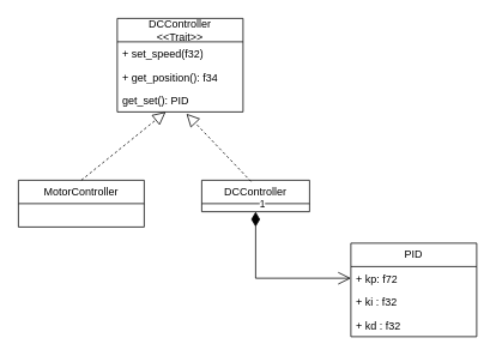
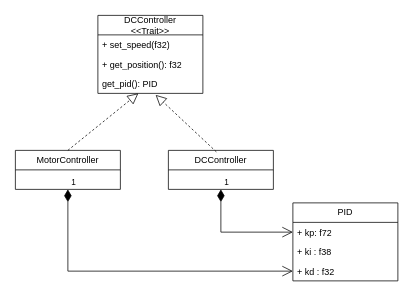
  <mxCell id="0" />
  <mxCell id="1" parent="0" />
  <mxCell id="2" value="PID" style="swimlane;fontStyle=0;childLayout=stackLayout;horizontal=1;startSize=26;fillColor=none;horizontalStack=0;resizeParent=1;resizeParentMax=0;resizeLast=0;collapsible=1;marginBottom=0;whiteSpace=wrap;html=1;" vertex="1" parent="1"><mxGeometry x="390" y="270" width="140" height="104" as="geometry" /></mxCell>
  <mxCell id="3" value="+ kp: f72" style="text;strokeColor=none;fillColor=none;align=left;verticalAlign=top;spacingLeft=4;spacingRight=4;overflow=hidden;rotatable=0;points=[[0,0.5],[1,0.5]];portConstraint=eastwest;whiteSpace=wrap;html=1;" vertex="1" parent="2"><mxGeometry y="26" width="140" height="26" as="geometry" /></mxCell>
- <mxCell id="4" value="+ ki : f32" style="text;strokeColor=none;fillColor=none;align=left;verticalAlign=top;spacingLeft=4;spacingRight=4;overflow=hidden;rotatable=0;points=[[0,0.5],[1,0.5]];portConstraint=eastwest;whiteSpace=wrap;html=1;" vertex="1" parent="2"><mxGeometry y="52" width="140" height="26" as="geometry" /></mxCell>
+ <mxCell id="4" value="+ ki : f38" style="text;strokeColor=none;fillColor=none;align=left;verticalAlign=top;spacingLeft=4;spacingRight=4;overflow=hidden;rotatable=0;points=[[0,0.5],[1,0.5]];portConstraint=eastwest;whiteSpace=wrap;html=1;" vertex="1" parent="2"><mxGeometry y="52" width="140" height="26" as="geometry" /></mxCell>
  <mxCell id="5" value="+ kd : f32" style="text;strokeColor=none;fillColor=none;align=left;verticalAlign=top;spacingLeft=4;spacingRight=4;overflow=hidden;rotatable=0;points=[[0,0.5],[1,0.5]];portConstraint=eastwest;whiteSpace=wrap;html=1;" vertex="1" parent="2"><mxGeometry y="78" width="140" height="26" as="geometry" /></mxCell>
  <mxCell id="6" value="DCController&lt;div&gt;&amp;lt;&amp;lt;Trait&amp;gt;&amp;gt;&lt;/div&gt;" style="swimlane;fontStyle=0;childLayout=stackLayout;horizontal=1;startSize=26;fillColor=none;horizontalStack=0;resizeParent=1;resizeParentMax=0;resizeLast=0;collapsible=1;marginBottom=0;whiteSpace=wrap;html=1;" vertex="1" parent="1"><mxGeometry x="130" y="20" width="140" height="104" as="geometry" /></mxCell>
  <mxCell id="7" value="+ set_speed(f32)" style="text;strokeColor=none;fillColor=none;align=left;verticalAlign=top;spacingLeft=4;spacingRight=4;overflow=hidden;rotatable=0;points=[[0,0.5],[1,0.5]];portConstraint=eastwest;whiteSpace=wrap;html=1;" vertex="1" parent="6"><mxGeometry y="26" width="140" height="26" as="geometry" /></mxCell>
- <mxCell id="8" value="+ get_position(): f34" style="text;strokeColor=none;fillColor=none;align=left;verticalAlign=top;spacingLeft=4;spacingRight=4;overflow=hidden;rotatable=0;points=[[0,0.5],[1,0.5]];portConstraint=eastwest;whiteSpace=wrap;html=1;" vertex="1" parent="6"><mxGeometry y="52" width="140" height="26" as="geometry" /></mxCell>
- <mxCell id="9" value="get_set(): PID" style="text;strokeColor=none;fillColor=none;align=left;verticalAlign=top;spacingLeft=4;spacingRight=4;overflow=hidden;rotatable=0;points=[[0,0.5],[1,0.5]];portConstraint=eastwest;whiteSpace=wrap;html=1;" vertex="1" parent="6"><mxGeometry y="78" width="140" height="26" as="geometry" /></mxCell>
+ <mxCell id="8" value="+ get_position(): f32" style="text;strokeColor=none;fillColor=none;align=left;verticalAlign=top;spacingLeft=4;spacingRight=4;overflow=hidden;rotatable=0;points=[[0,0.5],[1,0.5]];portConstraint=eastwest;whiteSpace=wrap;html=1;" vertex="1" parent="6"><mxGeometry y="52" width="140" height="26" as="geometry" /></mxCell>
+ <mxCell id="9" value="get_pid(): PID" style="text;strokeColor=none;fillColor=none;align=left;verticalAlign=top;spacingLeft=4;spacingRight=4;overflow=hidden;rotatable=0;points=[[0,0.5],[1,0.5]];portConstraint=eastwest;whiteSpace=wrap;html=1;" vertex="1" parent="6"><mxGeometry y="78" width="140" height="26" as="geometry" /></mxCell>
  <mxCell id="10" value="MotorController" style="swimlane;fontStyle=0;childLayout=stackLayout;horizontal=1;startSize=26;fillColor=none;horizontalStack=0;resizeParent=1;resizeParentMax=0;resizeLast=0;collapsible=1;marginBottom=0;whiteSpace=wrap;html=1;" vertex="1" parent="1"><mxGeometry x="20" y="200" width="140" height="52" as="geometry" /></mxCell>
- <mxCell id="11" value="DCController" style="swimlane;fontStyle=0;childLayout=stackLayout;horizontal=1;startSize=26;fillColor=none;horizontalStack=0;resizeParent=1;resizeParentMax=0;resizeLast=0;collapsible=1;marginBottom=0;whiteSpace=wrap;html=1;" vertex="1" parent="1"><mxGeometry x="224" y="200" width="120" height="35" as="geometry" /></mxCell>
+ <mxCell id="11" value="DCController" style="swimlane;fontStyle=0;childLayout=stackLayout;horizontal=1;startSize=26;fillColor=none;horizontalStack=0;resizeParent=1;resizeParentMax=0;resizeLast=0;collapsible=1;marginBottom=0;whiteSpace=wrap;html=1;" vertex="1" parent="1"><mxGeometry x="224" y="200" width="140" height="52" as="geometry" /></mxCell>
  <mxCell id="12" value="" style="endArrow=block;dashed=1;endFill=0;endSize=12;html=1;rounded=0;exitX=0.5;exitY=0;exitDx=0;exitDy=0;" edge="1" parent="1" source="10" target="9"><mxGeometry width="160" relative="1" as="geometry"><mxPoint x="90" y="320" as="sourcePoint" /><mxPoint x="250" y="320" as="targetPoint" /></mxGeometry></mxCell>
  <mxCell id="13" value="" style="endArrow=block;dashed=1;endFill=0;endSize=12;html=1;rounded=0;exitX=0.457;exitY=0.038;exitDx=0;exitDy=0;entryX=0.55;entryY=1.077;entryDx=0;entryDy=0;entryPerimeter=0;exitPerimeter=0;" edge="1" parent="1" source="11" target="9"><mxGeometry width="160" relative="1" as="geometry"><mxPoint x="100" y="210" as="sourcePoint" /><mxPoint x="194" y="134" as="targetPoint" /></mxGeometry></mxCell>
+ <mxCell id="14" value="1" style="endArrow=open;html=1;endSize=12;startArrow=diamondThin;startSize=14;startFill=1;edgeStyle=orthogonalEdgeStyle;align=left;verticalAlign=bottom;rounded=0;exitX=0.5;exitY=1;exitDx=0;exitDy=0;entryX=0;entryY=0.5;entryDx=0;entryDy=0;" edge="1" parent="1" source="10" target="5"><mxGeometry x="-1" y="3" relative="1" as="geometry"><mxPoint x="200" y="350" as="sourcePoint" /><mxPoint x="360" y="350" as="targetPoint" /></mxGeometry></mxCell>
  <mxCell id="15" value="1" style="endArrow=open;html=1;endSize=12;startArrow=diamondThin;startSize=14;startFill=1;edgeStyle=orthogonalEdgeStyle;align=left;verticalAlign=bottom;rounded=0;exitX=0.5;exitY=1;exitDx=0;exitDy=0;entryX=0;entryY=0.5;entryDx=0;entryDy=0;" edge="1" parent="1" source="11" target="3"><mxGeometry x="-1" y="3" relative="1" as="geometry"><mxPoint x="100" y="262" as="sourcePoint" /><mxPoint x="400" y="371" as="targetPoint" /></mxGeometry></mxCell>
